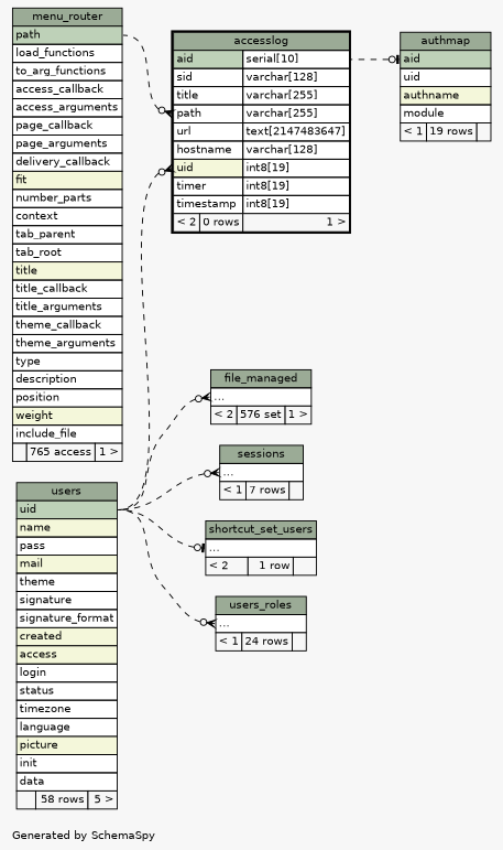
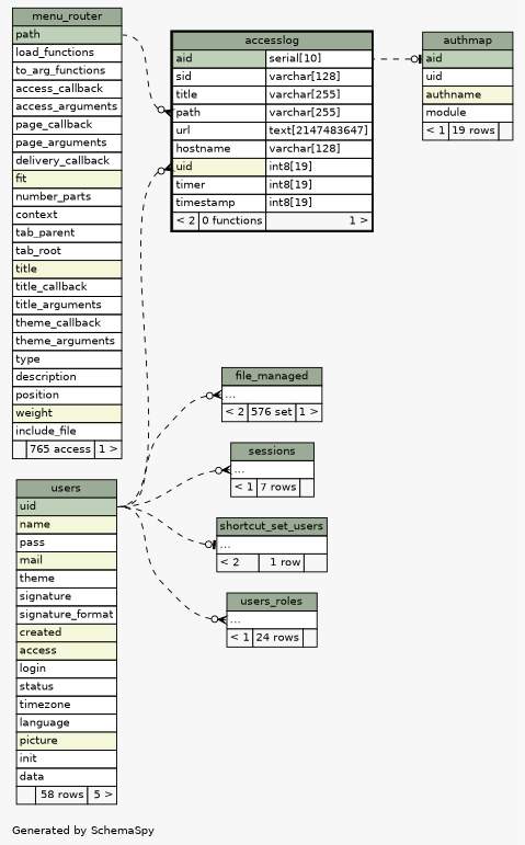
  digraph {
    bgcolor="#f7f7f7"
    fontname=Helvetica
    fontsize=11
    label="\nGenerated by SchemaSpy"
    labeljust=l
    nodesep=0.18
    rankdir=RL
    ranksep=0.46
    node [fontname=Helvetica fontsize=11 shape=plaintext]
    edge [arrowhead=none arrowsize=0.8 arrowtail=crowodot dir=back headport="uid:e" style=dashed tailport="elipses:w"]
-   n1 [label=<     <TABLE BORDER="2" CELLBORDER="1" CELLSPACING="0" BGCOLOR="#ffffff">       <TR><TD COLSPAN="3" BGCOLOR="#9bab96" ALIGN="CENTER">accesslog</TD></TR>       <TR><TD PORT="aid" COLSPAN="2" BGCOLOR="#bed1b8" ALIGN="LEFT">aid</TD><TD PORT="aid.type" ALIGN="LEFT">serial[10]</TD></TR>       <TR><TD PORT="sid" COLSPAN="2" ALIGN="LEFT">sid</TD><TD PORT="sid.type" ALIGN="LEFT">varchar[128]</TD></TR>       <TR><TD PORT="title" COLSPAN="2" ALIGN="LEFT">title</TD><TD PORT="title.type" ALIGN="LEFT">varchar[255]</TD></TR>       <TR><TD PORT="path" COLSPAN="2" ALIGN="LEFT">path</TD><TD PORT="path.type" ALIGN="LEFT">varchar[255]</TD></TR>       <TR><TD PORT="url" COLSPAN="2" ALIGN="LEFT">url</TD><TD PORT="url.type" ALIGN="LEFT">text[2147483647]</TD></TR>       <TR><TD PORT="hostname" COLSPAN="2" ALIGN="LEFT">hostname</TD><TD PORT="hostname.type" ALIGN="LEFT">varchar[128]</TD></TR>       <TR><TD PORT="uid" COLSPAN="2" BGCOLOR="#f4f7da" ALIGN="LEFT">uid</TD><TD PORT="uid.type" ALIGN="LEFT">int8[19]</TD></TR>       <TR><TD PORT="timer" COLSPAN="2" ALIGN="LEFT">timer</TD><TD PORT="timer.type" ALIGN="LEFT">int8[19]</TD></TR>       <TR><TD PORT="timestamp" COLSPAN="2" ALIGN="LEFT">timestamp</TD><TD PORT="timestamp.type" ALIGN="LEFT">int8[19]</TD></TR>       <TR><TD ALIGN="LEFT" BGCOLOR="#f7f7f7">&lt; 2</TD><TD ALIGN="RIGHT" BGCOLOR="#f7f7f7">0 rows</TD><TD ALIGN="RIGHT" BGCOLOR="#f7f7f7">1 &gt;</TD></TR>     </TABLE>>]
+   n1 [label=<     <TABLE BORDER="2" CELLBORDER="1" CELLSPACING="0" BGCOLOR="#ffffff">       <TR><TD COLSPAN="3" BGCOLOR="#9bab96" ALIGN="CENTER">accesslog</TD></TR>       <TR><TD PORT="aid" COLSPAN="2" BGCOLOR="#bed1b8" ALIGN="LEFT">aid</TD><TD PORT="aid.type" ALIGN="LEFT">serial[10]</TD></TR>       <TR><TD PORT="sid" COLSPAN="2" ALIGN="LEFT">sid</TD><TD PORT="sid.type" ALIGN="LEFT">varchar[128]</TD></TR>       <TR><TD PORT="title" COLSPAN="2" ALIGN="LEFT">title</TD><TD PORT="title.type" ALIGN="LEFT">varchar[255]</TD></TR>       <TR><TD PORT="path" COLSPAN="2" ALIGN="LEFT">path</TD><TD PORT="path.type" ALIGN="LEFT">varchar[255]</TD></TR>       <TR><TD PORT="url" COLSPAN="2" ALIGN="LEFT">url</TD><TD PORT="url.type" ALIGN="LEFT">text[2147483647]</TD></TR>       <TR><TD PORT="hostname" COLSPAN="2" ALIGN="LEFT">hostname</TD><TD PORT="hostname.type" ALIGN="LEFT">varchar[128]</TD></TR>       <TR><TD PORT="uid" COLSPAN="2" BGCOLOR="#f4f7da" ALIGN="LEFT">uid</TD><TD PORT="uid.type" ALIGN="LEFT">int8[19]</TD></TR>       <TR><TD PORT="timer" COLSPAN="2" ALIGN="LEFT">timer</TD><TD PORT="timer.type" ALIGN="LEFT">int8[19]</TD></TR>       <TR><TD PORT="timestamp" COLSPAN="2" ALIGN="LEFT">timestamp</TD><TD PORT="timestamp.type" ALIGN="LEFT">int8[19]</TD></TR>       <TR><TD ALIGN="LEFT" BGCOLOR="#f7f7f7">&lt; 2</TD><TD ALIGN="RIGHT" BGCOLOR="#f7f7f7">0 functions</TD><TD ALIGN="RIGHT" BGCOLOR="#f7f7f7">1 &gt;</TD></TR>     </TABLE>>]
    n2 [label=<     <TABLE BORDER="0" CELLBORDER="1" CELLSPACING="0" BGCOLOR="#ffffff">       <TR><TD COLSPAN="3" BGCOLOR="#9bab96" ALIGN="CENTER">menu_router</TD></TR>       <TR><TD PORT="path" COLSPAN="3" BGCOLOR="#bed1b8" ALIGN="LEFT">path</TD></TR>       <TR><TD PORT="load_functions" COLSPAN="3" ALIGN="LEFT">load_functions</TD></TR>       <TR><TD PORT="to_arg_functions" COLSPAN="3" ALIGN="LEFT">to_arg_functions</TD></TR>       <TR><TD PORT="access_callback" COLSPAN="3" ALIGN="LEFT">access_callback</TD></TR>       <TR><TD PORT="access_arguments" COLSPAN="3" ALIGN="LEFT">access_arguments</TD></TR>       <TR><TD PORT="page_callback" COLSPAN="3" ALIGN="LEFT">page_callback</TD></TR>       <TR><TD PORT="page_arguments" COLSPAN="3" ALIGN="LEFT">page_arguments</TD></TR>       <TR><TD PORT="delivery_callback" COLSPAN="3" ALIGN="LEFT">delivery_callback</TD></TR>       <TR><TD PORT="fit" COLSPAN="3" BGCOLOR="#f4f7da" ALIGN="LEFT">fit</TD></TR>       <TR><TD PORT="number_parts" COLSPAN="3" ALIGN="LEFT">number_parts</TD></TR>       <TR><TD PORT="context" COLSPAN="3" ALIGN="LEFT">context</TD></TR>       <TR><TD PORT="tab_parent" COLSPAN="3" ALIGN="LEFT">tab_parent</TD></TR>       <TR><TD PORT="tab_root" COLSPAN="3" ALIGN="LEFT">tab_root</TD></TR>       <TR><TD PORT="title" COLSPAN="3" BGCOLOR="#f4f7da" ALIGN="LEFT">title</TD></TR>       <TR><TD PORT="title_callback" COLSPAN="3" ALIGN="LEFT">title_callback</TD></TR>       <TR><TD PORT="title_arguments" COLSPAN="3" ALIGN="LEFT">title_arguments</TD></TR>       <TR><TD PORT="theme_callback" COLSPAN="3" ALIGN="LEFT">theme_callback</TD></TR>       <TR><TD PORT="theme_arguments" COLSPAN="3" ALIGN="LEFT">theme_arguments</TD></TR>       <TR><TD PORT="type" COLSPAN="3" ALIGN="LEFT">type</TD></TR>       <TR><TD PORT="description" COLSPAN="3" ALIGN="LEFT">description</TD></TR>       <TR><TD PORT="position" COLSPAN="3" ALIGN="LEFT">position</TD></TR>       <TR><TD PORT="weight" COLSPAN="3" BGCOLOR="#f4f7da" ALIGN="LEFT">weight</TD></TR>       <TR><TD PORT="include_file" COLSPAN="3" ALIGN="LEFT">include_file</TD></TR>       <TR><TD ALIGN="LEFT" BGCOLOR="#f7f7f7">  </TD><TD ALIGN="RIGHT" BGCOLOR="#f7f7f7">765 access</TD><TD ALIGN="RIGHT" BGCOLOR="#f7f7f7">1 &gt;</TD></TR>     </TABLE>>]
    n3 [label=<     <TABLE BORDER="0" CELLBORDER="1" CELLSPACING="0" BGCOLOR="#ffffff">       <TR><TD COLSPAN="3" BGCOLOR="#9bab96" ALIGN="CENTER">users</TD></TR>       <TR><TD PORT="uid" COLSPAN="3" BGCOLOR="#bed1b8" ALIGN="LEFT">uid</TD></TR>       <TR><TD PORT="name" COLSPAN="3" BGCOLOR="#f4f7da" ALIGN="LEFT">name</TD></TR>       <TR><TD PORT="pass" COLSPAN="3" ALIGN="LEFT">pass</TD></TR>       <TR><TD PORT="mail" COLSPAN="3" BGCOLOR="#f4f7da" ALIGN="LEFT">mail</TD></TR>       <TR><TD PORT="theme" COLSPAN="3" ALIGN="LEFT">theme</TD></TR>       <TR><TD PORT="signature" COLSPAN="3" ALIGN="LEFT">signature</TD></TR>       <TR><TD PORT="signature_format" COLSPAN="3" ALIGN="LEFT">signature_format</TD></TR>       <TR><TD PORT="created" COLSPAN="3" BGCOLOR="#f4f7da" ALIGN="LEFT">created</TD></TR>       <TR><TD PORT="access" COLSPAN="3" BGCOLOR="#f4f7da" ALIGN="LEFT">access</TD></TR>       <TR><TD PORT="login" COLSPAN="3" ALIGN="LEFT">login</TD></TR>       <TR><TD PORT="status" COLSPAN="3" ALIGN="LEFT">status</TD></TR>       <TR><TD PORT="timezone" COLSPAN="3" ALIGN="LEFT">timezone</TD></TR>       <TR><TD PORT="language" COLSPAN="3" ALIGN="LEFT">language</TD></TR>       <TR><TD PORT="picture" COLSPAN="3" BGCOLOR="#f4f7da" ALIGN="LEFT">picture</TD></TR>       <TR><TD PORT="init" COLSPAN="3" ALIGN="LEFT">init</TD></TR>       <TR><TD PORT="data" COLSPAN="3" ALIGN="LEFT">data</TD></TR>       <TR><TD ALIGN="LEFT" BGCOLOR="#f7f7f7">  </TD><TD ALIGN="RIGHT" BGCOLOR="#f7f7f7">58 rows</TD><TD ALIGN="RIGHT" BGCOLOR="#f7f7f7">5 &gt;</TD></TR>     </TABLE>>]
    n4 [label=<     <TABLE BORDER="0" CELLBORDER="1" CELLSPACING="0" BGCOLOR="#ffffff">       <TR><TD COLSPAN="3" BGCOLOR="#9bab96" ALIGN="CENTER">authmap</TD></TR>       <TR><TD PORT="aid" COLSPAN="3" BGCOLOR="#bed1b8" ALIGN="LEFT">aid</TD></TR>       <TR><TD PORT="uid" COLSPAN="3" ALIGN="LEFT">uid</TD></TR>       <TR><TD PORT="authname" COLSPAN="3" BGCOLOR="#f4f7da" ALIGN="LEFT">authname</TD></TR>       <TR><TD PORT="module" COLSPAN="3" ALIGN="LEFT">module</TD></TR>       <TR><TD ALIGN="LEFT" BGCOLOR="#f7f7f7">&lt; 1</TD><TD ALIGN="RIGHT" BGCOLOR="#f7f7f7">19 rows</TD><TD ALIGN="RIGHT" BGCOLOR="#f7f7f7">  </TD></TR>     </TABLE>>]
    n5 [label=<     <TABLE BORDER="0" CELLBORDER="1" CELLSPACING="0" BGCOLOR="#ffffff">       <TR><TD COLSPAN="3" BGCOLOR="#9bab96" ALIGN="CENTER">file_managed</TD></TR>       <TR><TD PORT="elipses" COLSPAN="3" ALIGN="LEFT">...</TD></TR>       <TR><TD ALIGN="LEFT" BGCOLOR="#f7f7f7">&lt; 2</TD><TD ALIGN="RIGHT" BGCOLOR="#f7f7f7">576 set</TD><TD ALIGN="RIGHT" BGCOLOR="#f7f7f7">1 &gt;</TD></TR>     </TABLE>>]
    n6 [label=<     <TABLE BORDER="0" CELLBORDER="1" CELLSPACING="0" BGCOLOR="#ffffff">       <TR><TD COLSPAN="3" BGCOLOR="#9bab96" ALIGN="CENTER">sessions</TD></TR>       <TR><TD PORT="elipses" COLSPAN="3" ALIGN="LEFT">...</TD></TR>       <TR><TD ALIGN="LEFT" BGCOLOR="#f7f7f7">&lt; 1</TD><TD ALIGN="RIGHT" BGCOLOR="#f7f7f7">7 rows</TD><TD ALIGN="RIGHT" BGCOLOR="#f7f7f7">  </TD></TR>     </TABLE>>]
    n7 [label=<     <TABLE BORDER="0" CELLBORDER="1" CELLSPACING="0" BGCOLOR="#ffffff">       <TR><TD COLSPAN="3" BGCOLOR="#9bab96" ALIGN="CENTER">shortcut_set_users</TD></TR>       <TR><TD PORT="elipses" COLSPAN="3" ALIGN="LEFT">...</TD></TR>       <TR><TD ALIGN="LEFT" BGCOLOR="#f7f7f7">&lt; 2</TD><TD ALIGN="RIGHT" BGCOLOR="#f7f7f7">1 row</TD><TD ALIGN="RIGHT" BGCOLOR="#f7f7f7">  </TD></TR>     </TABLE>>]
    n8 [label=<     <TABLE BORDER="0" CELLBORDER="1" CELLSPACING="0" BGCOLOR="#ffffff">       <TR><TD COLSPAN="3" BGCOLOR="#9bab96" ALIGN="CENTER">users_roles</TD></TR>       <TR><TD PORT="elipses" COLSPAN="3" ALIGN="LEFT">...</TD></TR>       <TR><TD ALIGN="LEFT" BGCOLOR="#f7f7f7">&lt; 1</TD><TD ALIGN="RIGHT" BGCOLOR="#f7f7f7">24 rows</TD><TD ALIGN="RIGHT" BGCOLOR="#f7f7f7">  </TD></TR>     </TABLE>>]
    n1 -> n2 [headport="path:e" tailport="path:w"]
    n1 -> n3 [tailport="uid:w"]
    n4 -> n1 [arrowtail=teeodot headport="aid.type:e" tailport="aid:w"]
    n5 -> n3
    n6 -> n3
    n7 -> n3 [arrowtail=teeodot]
    n8 -> n3
  }
